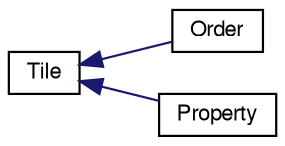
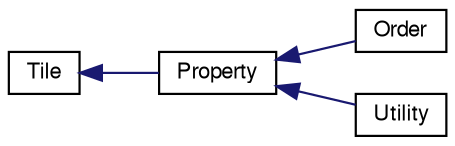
  digraph {
    rankdir=LR
    node [color=black fillcolor=white fontname=FreeSans fontsize=10 shape=record style=filled]
    edge [color=midnightblue dir=back fontname=FreeSans fontsize=10 labelfontname=FreeSans labelfontsize=10 style=solid]
    n1 [height=0.2 label=Tile width=0.4]
    n2 [height=0.2 label=Order width=0.4]
    n3 [height=0.2 label=Property width=0.4]
-   n1 -> n2
+   n4 [height=0.2 label=Utility width=0.4]
+   n3 -> n2
    n1 -> n3
+   n3 -> n4
  }
